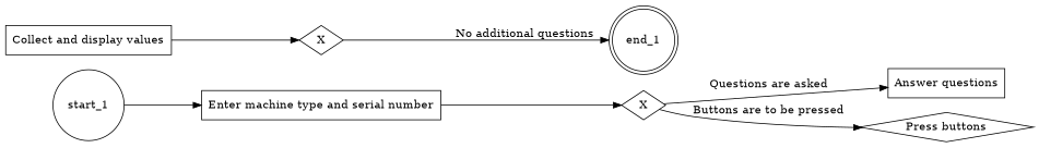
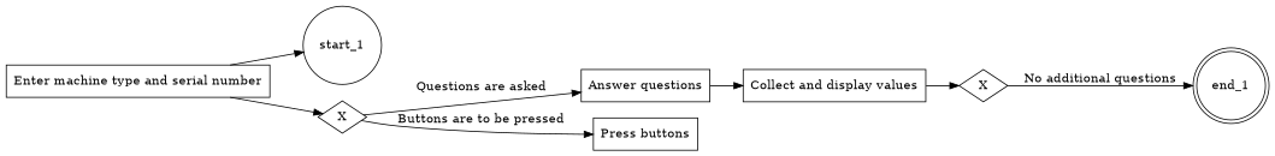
  digraph {
    rankdir=LR
    node [shape=rectangle]
    start_1 [shape=circle]
    "Enter machine type and serial number"
    n3 [label=X shape=diamond]
    "Answer questions"
-   "Press buttons" [shape=diamond]
+   "Press buttons"
    "Collect and display values"
    n7 [label=X shape=diamond]
    end_1 [shape=doublecircle]
-   start_1 -> "Enter machine type and serial number"
+   "Enter machine type and serial number" -> start_1
    "Enter machine type and serial number" -> n3
    n3 -> "Answer questions" [label="Questions are asked"]
    n3 -> "Press buttons" [label="Buttons are to be pressed"]
+   "Answer questions" -> "Collect and display values"
    "Collect and display values" -> n7
    n7 -> end_1 [label="No additional questions"]
  }
